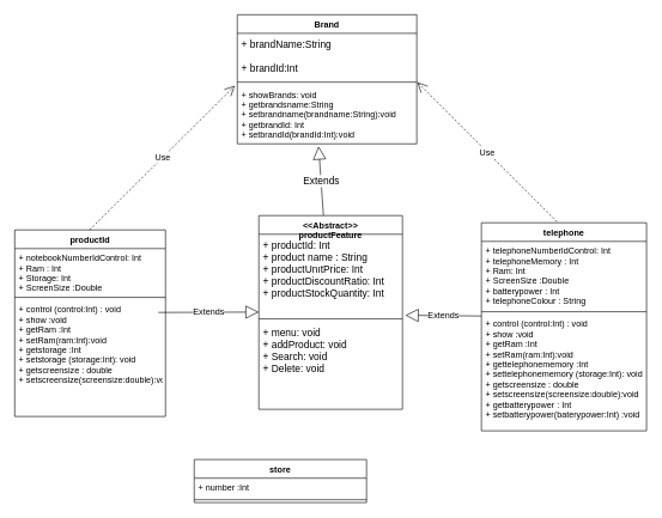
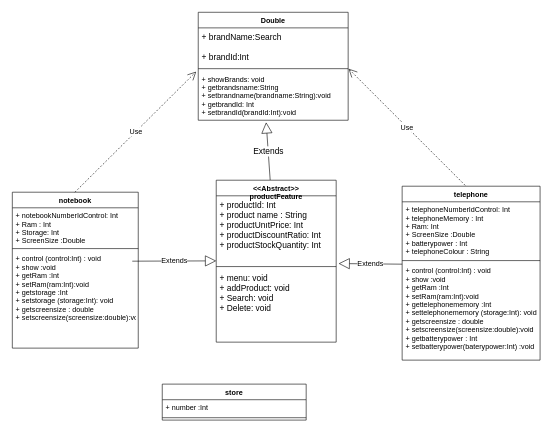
  <mxCell id="0" style=";html=1;" />
  <mxCell id="1" style=";html=1;" parent="0" />
- <mxCell id="2" value="Brand" style="swimlane;fontStyle=1;align=center;verticalAlign=top;childLayout=stackLayout;horizontal=1;startSize=26;horizontalStack=0;resizeParent=1;resizeParentMax=0;resizeLast=0;collapsible=1;marginBottom=0;" vertex="1" parent="1"><mxGeometry x="330" y="20" width="250" height="180" as="geometry" /></mxCell>
- <mxCell id="3" value="+ brandName:String&#10;&#10;+ brandId:Int" style="text;strokeColor=none;fillColor=none;align=left;verticalAlign=top;spacingLeft=4;spacingRight=4;overflow=hidden;rotatable=0;points=[[0,0.5],[1,0.5]];portConstraint=eastwest;fontSize=14;" vertex="1" parent="2"><mxGeometry y="26" width="250" height="64" as="geometry" /></mxCell>
+ <mxCell id="2" value="Double" style="swimlane;fontStyle=1;align=center;verticalAlign=top;childLayout=stackLayout;horizontal=1;startSize=26;horizontalStack=0;resizeParent=1;resizeParentMax=0;resizeLast=0;collapsible=1;marginBottom=0;" vertex="1" parent="1"><mxGeometry x="330" y="20" width="250" height="180" as="geometry" /></mxCell>
+ <mxCell id="3" value="+ brandName:Search&#10;&#10;+ brandId:Int" style="text;strokeColor=none;fillColor=none;align=left;verticalAlign=top;spacingLeft=4;spacingRight=4;overflow=hidden;rotatable=0;points=[[0,0.5],[1,0.5]];portConstraint=eastwest;fontSize=14;" vertex="1" parent="2"><mxGeometry y="26" width="250" height="64" as="geometry" /></mxCell>
  <mxCell id="4" value="" style="line;strokeWidth=1;fillColor=none;align=left;verticalAlign=middle;spacingTop=-1;spacingLeft=3;spacingRight=3;rotatable=0;labelPosition=right;points=[];portConstraint=eastwest;" vertex="1" parent="2"><mxGeometry y="90" width="250" height="8" as="geometry" /></mxCell>
  <mxCell id="5" value="+ showBrands: void&#10;+ getbrandsname:String&#10;+ setbrandname(brandname:String):void&#10;+ getbrandId: Int&#10;+ setbrandId(brandId:Int):void" style="text;strokeColor=none;fillColor=none;align=left;verticalAlign=top;spacingLeft=4;spacingRight=4;overflow=hidden;rotatable=0;points=[[0,0.5],[1,0.5]];portConstraint=eastwest;" vertex="1" parent="2"><mxGeometry y="98" width="250" height="82" as="geometry" /></mxCell>
  <mxCell id="6" value="Extends" style="endArrow=block;endSize=16;endFill=0;html=1;rounded=0;fontSize=14;exitX=0.45;exitY=0;exitDx=0;exitDy=0;exitPerimeter=0;entryX=0.453;entryY=1.041;entryDx=0;entryDy=0;entryPerimeter=0;" edge="1" parent="1" source="7" target="5"><mxGeometry width="160" relative="1" as="geometry"><mxPoint x="454" y="270" as="sourcePoint" /><mxPoint x="420" y="210" as="targetPoint" /></mxGeometry></mxCell>
  <mxCell id="7" value="&lt;&lt;Abstract&gt;&gt;&#10;productFeature" style="swimlane;fontStyle=1;align=center;verticalAlign=top;childLayout=stackLayout;horizontal=1;startSize=26;horizontalStack=0;resizeParent=1;resizeParentMax=0;resizeLast=0;collapsible=1;marginBottom=0;fontSize=12;" vertex="1" parent="1"><mxGeometry x="360" y="300" width="200" height="270" as="geometry"><mxRectangle x="510" y="400" width="140" height="50" as="alternateBounds" /></mxGeometry></mxCell>
  <mxCell id="8" value="+ productId: Int&#10;+ product name : String&#10;+ productUnıtPrice: Int&#10;+ productDiscountRatio: Int&#10;+ productStockQuantity: Int" style="text;strokeColor=none;fillColor=none;align=left;verticalAlign=top;spacingLeft=4;spacingRight=4;overflow=hidden;rotatable=0;points=[[0,0.5],[1,0.5]];portConstraint=eastwest;fontSize=14;" vertex="1" parent="7"><mxGeometry y="26" width="200" height="114" as="geometry" /></mxCell>
  <mxCell id="9" value="" style="line;strokeWidth=1;fillColor=none;align=left;verticalAlign=middle;spacingTop=-1;spacingLeft=3;spacingRight=3;rotatable=0;labelPosition=right;points=[];portConstraint=eastwest;fontSize=14;" vertex="1" parent="7"><mxGeometry y="140" width="200" height="8" as="geometry" /></mxCell>
  <mxCell id="10" value="+ menu: void&#10;+ addProduct: void&#10;+ Search: void&#10;+ Delete: void" style="text;strokeColor=none;fillColor=none;align=left;verticalAlign=top;spacingLeft=4;spacingRight=4;overflow=hidden;rotatable=0;points=[[0,0.5],[1,0.5]];portConstraint=eastwest;fontSize=14;" vertex="1" parent="7"><mxGeometry y="148" width="200" height="122" as="geometry" /></mxCell>
  <mxCell id="11" value="Extends" style="endArrow=block;endSize=16;endFill=0;html=1;rounded=0;fontSize=12;" edge="1" parent="1"><mxGeometry width="160" relative="1" as="geometry"><mxPoint x="220" y="435" as="sourcePoint" /><mxPoint x="360" y="434.5" as="targetPoint" /></mxGeometry></mxCell>
- <mxCell id="12" value="productId" style="swimlane;fontStyle=1;align=center;verticalAlign=top;childLayout=stackLayout;horizontal=1;startSize=26;horizontalStack=0;resizeParent=1;resizeParentMax=0;resizeLast=0;collapsible=1;marginBottom=0;fontSize=12;" vertex="1" parent="1"><mxGeometry x="20" y="320" width="210" height="260" as="geometry" /></mxCell>
+ <mxCell id="12" value="notebook" style="swimlane;fontStyle=1;align=center;verticalAlign=top;childLayout=stackLayout;horizontal=1;startSize=26;horizontalStack=0;resizeParent=1;resizeParentMax=0;resizeLast=0;collapsible=1;marginBottom=0;fontSize=12;" vertex="1" parent="1"><mxGeometry x="20" y="320" width="210" height="260" as="geometry" /></mxCell>
  <mxCell id="13" value="+ notebookNumberIdControl: Int&#10;+ Ram : Int&#10;+ Storage: Int&#10;+ ScreenSize :Double" style="text;strokeColor=none;fillColor=none;align=left;verticalAlign=top;spacingLeft=4;spacingRight=4;overflow=hidden;rotatable=0;points=[[0,0.5],[1,0.5]];portConstraint=eastwest;fontSize=12;" vertex="1" parent="12"><mxGeometry y="26" width="210" height="64" as="geometry" /></mxCell>
  <mxCell id="14" value="" style="line;strokeWidth=1;fillColor=none;align=left;verticalAlign=middle;spacingTop=-1;spacingLeft=3;spacingRight=3;rotatable=0;labelPosition=right;points=[];portConstraint=eastwest;fontSize=12;" vertex="1" parent="12"><mxGeometry y="90" width="210" height="8" as="geometry" /></mxCell>
  <mxCell id="15" value="+ control (control:Int) : void&#10;+ show :void&#10;+ getRam :Int&#10;+ setRam(ram:Int):void&#10;+ getstorage :Int&#10;+ setstorage (storage:Int): void&#10;+ getscreensize : double&#10;+ setscreensize(screensize:double):void" style="text;strokeColor=none;fillColor=none;align=left;verticalAlign=top;spacingLeft=4;spacingRight=4;overflow=hidden;rotatable=0;points=[[0,0.5],[1,0.5]];portConstraint=eastwest;fontSize=12;" vertex="1" parent="12"><mxGeometry y="98" width="210" height="162" as="geometry" /></mxCell>
  <mxCell id="16" value="Extends" style="endArrow=block;endSize=16;endFill=0;html=1;rounded=0;fontSize=12;entryX=1.02;entryY=0.991;entryDx=0;entryDy=0;entryPerimeter=0;" edge="1" parent="1" target="8"><mxGeometry width="160" relative="1" as="geometry"><mxPoint x="670" y="440" as="sourcePoint" /><mxPoint x="760" y="400" as="targetPoint" /></mxGeometry></mxCell>
  <mxCell id="17" value="telephone" style="swimlane;fontStyle=1;align=center;verticalAlign=top;childLayout=stackLayout;horizontal=1;startSize=26;horizontalStack=0;resizeParent=1;resizeParentMax=0;resizeLast=0;collapsible=1;marginBottom=0;fontSize=12;" vertex="1" parent="1"><mxGeometry x="670" y="310" width="230" height="290" as="geometry" /></mxCell>
  <mxCell id="18" value="+ telephoneNumberIdControl: Int&#10;+ telephoneMemory : Int&#10;+ Ram: Int&#10;+ ScreenSize :Double&#10;+ batterypower : Int&#10;+ telephoneColour : String" style="text;strokeColor=none;fillColor=none;align=left;verticalAlign=top;spacingLeft=4;spacingRight=4;overflow=hidden;rotatable=0;points=[[0,0.5],[1,0.5]];portConstraint=eastwest;fontSize=12;" vertex="1" parent="17"><mxGeometry y="26" width="230" height="94" as="geometry" /></mxCell>
  <mxCell id="19" value="" style="line;strokeWidth=1;fillColor=none;align=left;verticalAlign=middle;spacingTop=-1;spacingLeft=3;spacingRight=3;rotatable=0;labelPosition=right;points=[];portConstraint=eastwest;fontSize=12;" vertex="1" parent="17"><mxGeometry y="120" width="230" height="8" as="geometry" /></mxCell>
  <mxCell id="20" value="+ control (control:Int) : void&#10;+ show :void&#10;+ getRam :Int&#10;+ setRam(ram:Int):void&#10;+ gettelephonememory :Int&#10;+ settelephonememory (storage:Int): void&#10;+ getscreensize : double&#10;+ setscreensize(screensize:double):void&#10;+ getbatterypower : Int&#10;+ setbatterypower(baterypower:Int) :void" style="text;strokeColor=none;fillColor=none;align=left;verticalAlign=top;spacingLeft=4;spacingRight=4;overflow=hidden;rotatable=0;points=[[0,0.5],[1,0.5]];portConstraint=eastwest;fontSize=12;" vertex="1" parent="17"><mxGeometry y="128" width="230" height="162" as="geometry" /></mxCell>
  <mxCell id="21" value="store" style="swimlane;fontStyle=1;align=center;verticalAlign=top;childLayout=stackLayout;horizontal=1;startSize=26;horizontalStack=0;resizeParent=1;resizeParentMax=0;resizeLast=0;collapsible=1;marginBottom=0;fontSize=12;" vertex="1" parent="1"><mxGeometry x="270" y="640" width="240" height="60" as="geometry" /></mxCell>
  <mxCell id="22" value="+ number :Int" style="text;strokeColor=none;fillColor=none;align=left;verticalAlign=top;spacingLeft=4;spacingRight=4;overflow=hidden;rotatable=0;points=[[0,0.5],[1,0.5]];portConstraint=eastwest;fontSize=12;" vertex="1" parent="21"><mxGeometry y="26" width="240" height="26" as="geometry" /></mxCell>
  <mxCell id="23" value="" style="line;strokeWidth=1;fillColor=none;align=left;verticalAlign=middle;spacingTop=-1;spacingLeft=3;spacingRight=3;rotatable=0;labelPosition=right;points=[];portConstraint=eastwest;fontSize=12;" vertex="1" parent="21"><mxGeometry y="52" width="240" height="8" as="geometry" /></mxCell>
  <mxCell id="24" value="Use" style="endArrow=open;endSize=12;dashed=1;html=1;rounded=0;fontSize=12;exitX=0.457;exitY=-0.005;exitDx=0;exitDy=0;exitPerimeter=0;entryX=1.003;entryY=-0.046;entryDx=0;entryDy=0;entryPerimeter=0;" edge="1" parent="1" source="17" target="5"><mxGeometry width="160" relative="1" as="geometry"><mxPoint x="705" y="240" as="sourcePoint" /><mxPoint x="865" y="240" as="targetPoint" /></mxGeometry></mxCell>
  <mxCell id="25" value="Use" style="endArrow=open;endSize=12;dashed=1;html=1;rounded=0;fontSize=12;exitX=0.457;exitY=-0.005;exitDx=0;exitDy=0;exitPerimeter=0;entryX=-0.014;entryY=0.012;entryDx=0;entryDy=0;entryPerimeter=0;" edge="1" parent="1" target="5"><mxGeometry width="160" relative="1" as="geometry"><mxPoint x="124.36" y="320" as="sourcePoint" /><mxPoint x="-70" y="125.678" as="targetPoint" /></mxGeometry></mxCell>
